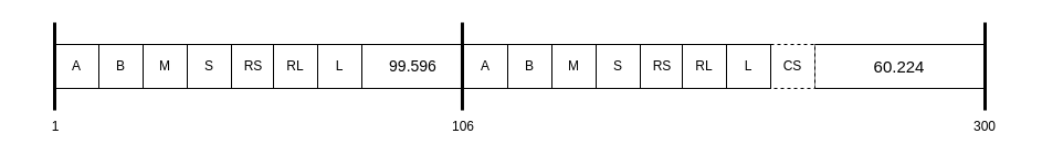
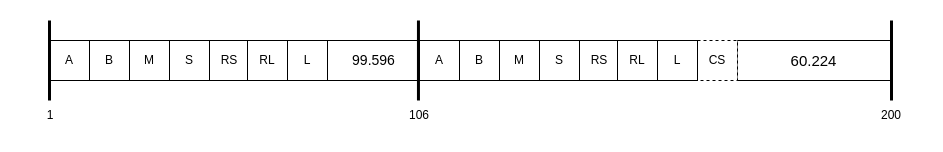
  <mxCell id="0" />
  <mxCell id="1" parent="0" />
  <mxCell id="2" value="B" style="rounded=0;whiteSpace=wrap;html=1;" parent="1" vertex="1"><mxGeometry x="89" y="40" width="40" height="40" as="geometry" /></mxCell>
  <mxCell id="3" value="A" style="rounded=0;whiteSpace=wrap;html=1;" parent="1" vertex="1"><mxGeometry x="49" y="40" width="40" height="40" as="geometry" /></mxCell>
  <mxCell id="4" value="106" style="text;html=1;strokeColor=none;fillColor=none;align=center;verticalAlign=middle;whiteSpace=wrap;rounded=0;" parent="1" vertex="1"><mxGeometry x="389" y="100" width="60" height="30" as="geometry" /></mxCell>
- <mxCell id="5" value="300" style="text;html=1;strokeColor=none;fillColor=none;align=center;verticalAlign=middle;whiteSpace=wrap;rounded=0;" parent="1" vertex="1"><mxGeometry x="861" y="100" width="60" height="30" as="geometry" /></mxCell>
+ <mxCell id="5" value="200" style="text;html=1;strokeColor=none;fillColor=none;align=center;verticalAlign=middle;whiteSpace=wrap;rounded=0;" parent="1" vertex="1"><mxGeometry x="861" y="100" width="60" height="30" as="geometry" /></mxCell>
  <mxCell id="6" value="" style="endArrow=none;html=1;rounded=0;strokeWidth=3;strokeColor=default;" parent="1" edge="1"><mxGeometry width="50" height="50" relative="1" as="geometry"><mxPoint x="49" y="20" as="sourcePoint" /><mxPoint x="49" y="100" as="targetPoint" /></mxGeometry></mxCell>
  <mxCell id="7" value="" style="endArrow=none;html=1;rounded=0;strokeWidth=3;strokeColor=default;" parent="1" edge="1"><mxGeometry width="50" height="50" relative="1" as="geometry"><mxPoint x="891" y="20" as="sourcePoint" /><mxPoint x="891" y="100" as="targetPoint" /></mxGeometry></mxCell>
  <mxCell id="8" value="1" style="text;html=1;strokeColor=none;fillColor=none;align=center;verticalAlign=middle;whiteSpace=wrap;rounded=0;" parent="1" vertex="1"><mxGeometry x="20" y="100" width="60" height="30" as="geometry" /></mxCell>
  <mxCell id="9" value="M" style="rounded=0;whiteSpace=wrap;html=1;" parent="1" vertex="1"><mxGeometry x="129" y="40" width="40" height="40" as="geometry" /></mxCell>
  <mxCell id="10" value="S" style="rounded=0;whiteSpace=wrap;html=1;" parent="1" vertex="1"><mxGeometry x="169" y="40" width="40" height="40" as="geometry" /></mxCell>
  <mxCell id="11" value="RS" style="rounded=0;whiteSpace=wrap;html=1;" parent="1" vertex="1"><mxGeometry x="209" y="40" width="40" height="40" as="geometry" /></mxCell>
  <mxCell id="12" value="RL" style="rounded=0;whiteSpace=wrap;html=1;" parent="1" vertex="1"><mxGeometry x="247" y="40" width="40" height="40" as="geometry" /></mxCell>
  <mxCell id="13" value="&lt;font style=&quot;font-size: 14px&quot;&gt;99.596&lt;/font&gt;" style="rounded=0;whiteSpace=wrap;html=1;" parent="1" vertex="1"><mxGeometry x="327" y="40" width="93" height="40" as="geometry" /></mxCell>
  <mxCell id="14" value="L" style="rounded=0;whiteSpace=wrap;html=1;" parent="1" vertex="1"><mxGeometry x="287" y="40" width="40" height="40" as="geometry" /></mxCell>
  <mxCell id="15" value="B" style="rounded=0;whiteSpace=wrap;html=1;" parent="1" vertex="1"><mxGeometry x="459" y="40" width="40" height="40" as="geometry" /></mxCell>
  <mxCell id="16" value="A" style="rounded=0;whiteSpace=wrap;html=1;" parent="1" vertex="1"><mxGeometry x="419" y="40" width="40" height="40" as="geometry" /></mxCell>
  <mxCell id="17" value="M" style="rounded=0;whiteSpace=wrap;html=1;" parent="1" vertex="1"><mxGeometry x="499" y="40" width="40" height="40" as="geometry" /></mxCell>
  <mxCell id="18" value="S" style="rounded=0;whiteSpace=wrap;html=1;" parent="1" vertex="1"><mxGeometry x="539" y="40" width="40" height="40" as="geometry" /></mxCell>
  <mxCell id="19" value="RS" style="rounded=0;whiteSpace=wrap;html=1;" parent="1" vertex="1"><mxGeometry x="579" y="40" width="40" height="40" as="geometry" /></mxCell>
  <mxCell id="20" value="RL" style="rounded=0;whiteSpace=wrap;html=1;" parent="1" vertex="1"><mxGeometry x="617" y="40" width="40" height="40" as="geometry" /></mxCell>
  <mxCell id="21" value="&lt;font style=&quot;font-size: 15px&quot;&gt;60.224&lt;/font&gt;" style="rounded=0;whiteSpace=wrap;html=1;" parent="1" vertex="1"><mxGeometry x="737" y="40" width="153" height="40" as="geometry" /></mxCell>
  <mxCell id="22" value="CS" style="rounded=0;whiteSpace=wrap;html=1;dashed=1;" parent="1" vertex="1"><mxGeometry x="697" y="40" width="40" height="40" as="geometry" /></mxCell>
  <mxCell id="23" value="L" style="rounded=0;whiteSpace=wrap;html=1;" parent="1" vertex="1"><mxGeometry x="657" y="40" width="40" height="40" as="geometry" /></mxCell>
  <mxCell id="24" value="" style="endArrow=none;html=1;rounded=0;strokeWidth=3;strokeColor=default;" parent="1" edge="1"><mxGeometry width="50" height="50" relative="1" as="geometry"><mxPoint x="417.95" y="20" as="sourcePoint" /><mxPoint x="417.95" y="100" as="targetPoint" /></mxGeometry></mxCell>
